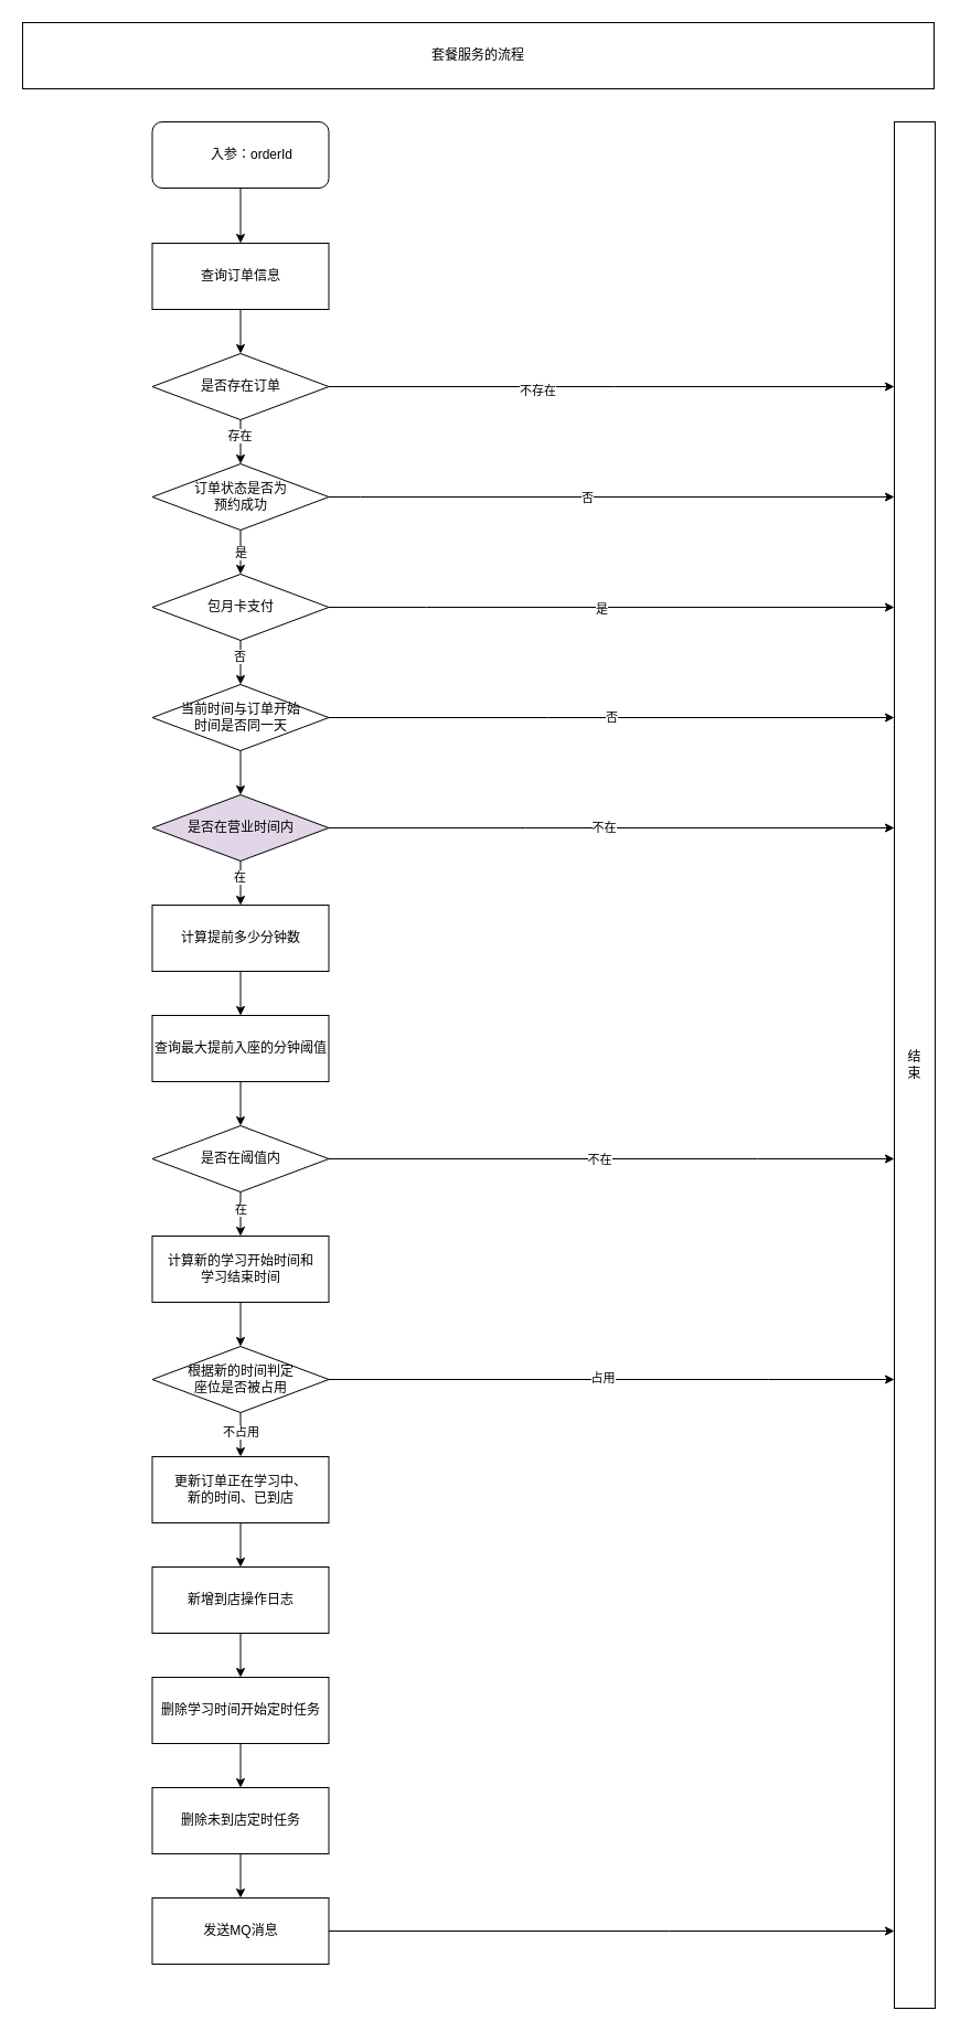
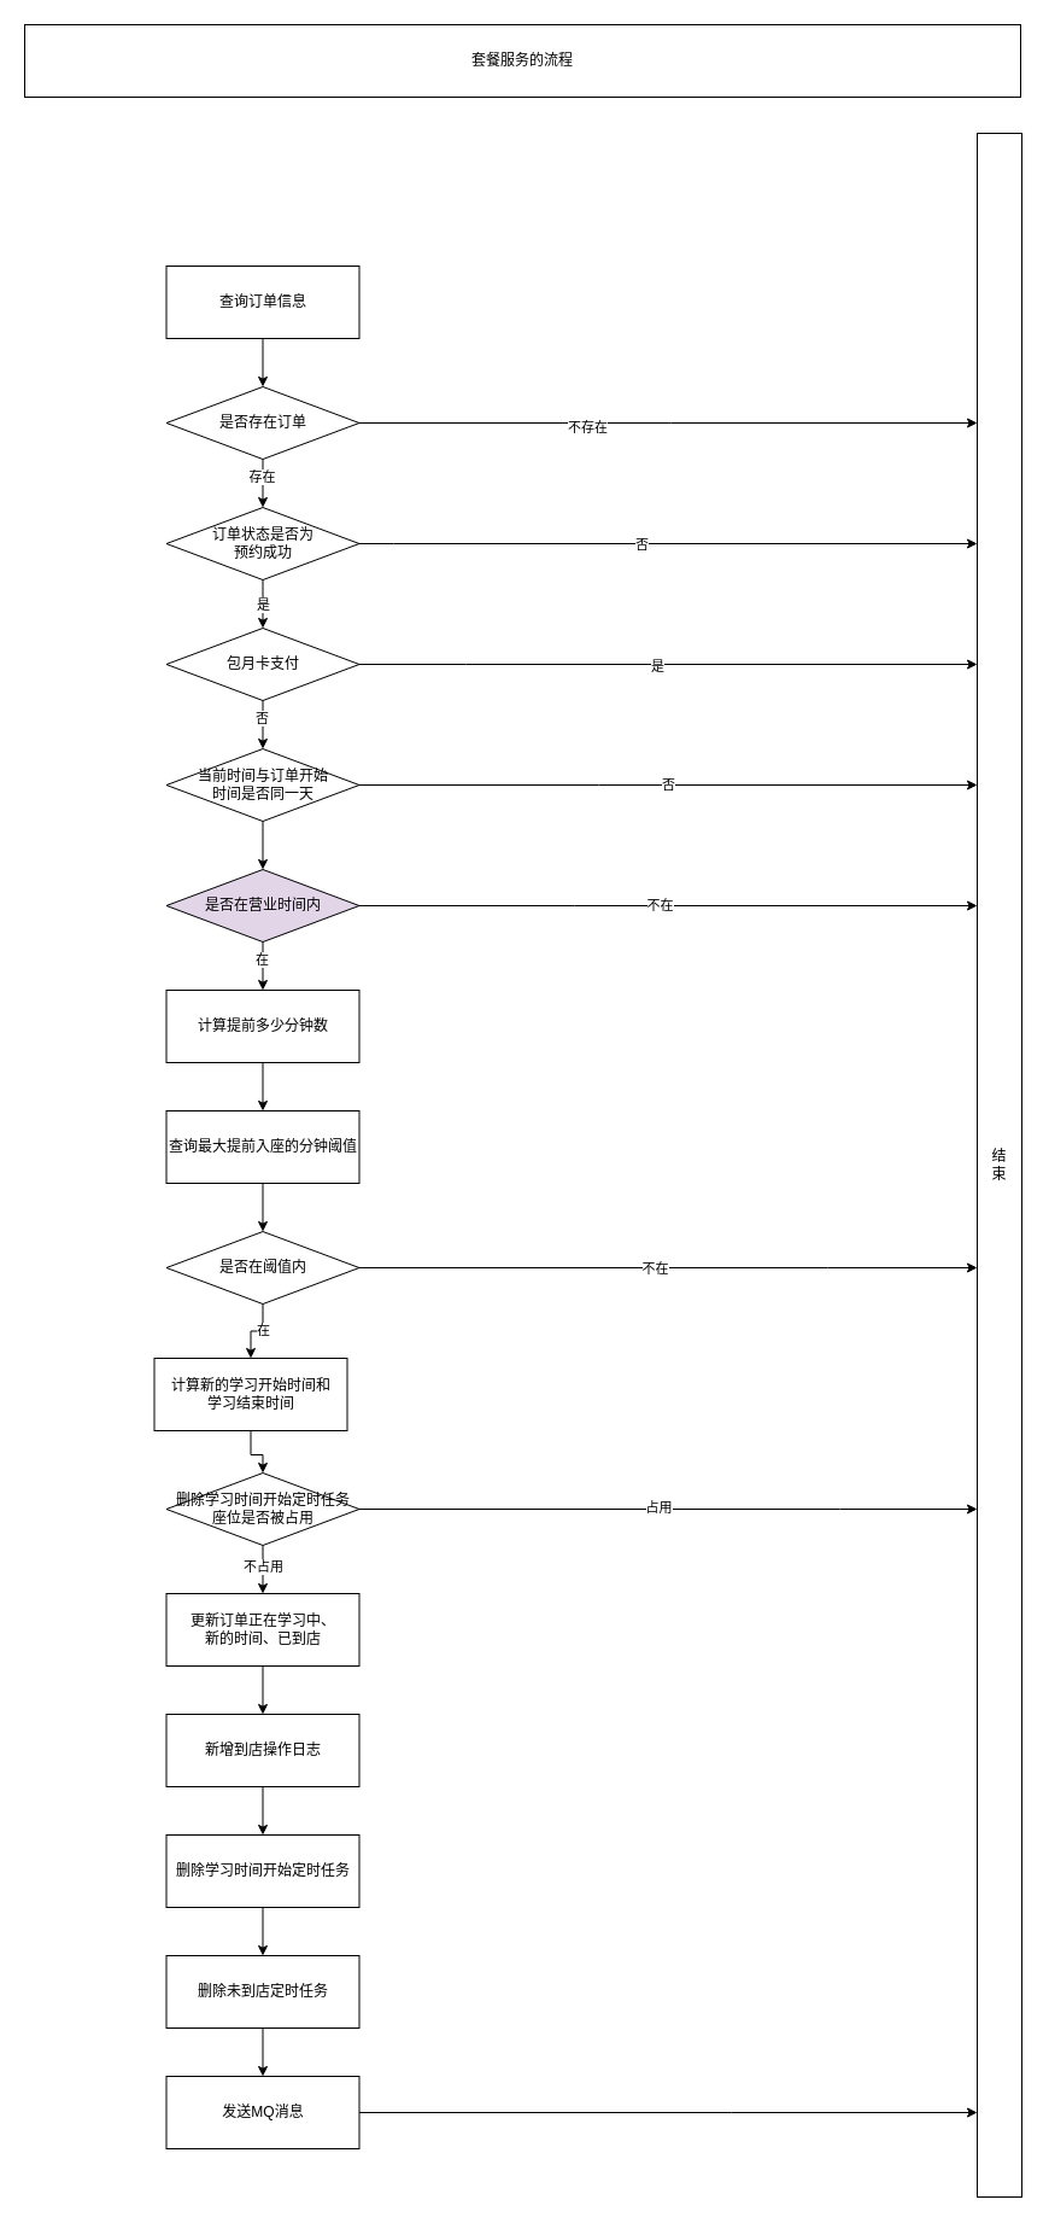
  <mxCell id="0" />
  <mxCell id="1" parent="0" />
  <mxCell id="2" value="套餐服务的流程" style="rounded=0;whiteSpace=wrap;html=1;" vertex="1" diagramName="Rectangle" diagramCategory="general" parent="1"><mxGeometry x="20" width="826" height="60" as="geometry" y="20" /></mxCell>
- <mxCell id="3" style="edgeStyle=orthogonalEdgeStyle;rounded=0;orthogonalLoop=1;jettySize=auto;html=1;entryX=0.5;entryY=0;entryDx=0;entryDy=0;" edge="1" parent="1" source="4" target="6"><mxGeometry relative="1" as="geometry"><mxPoint x="203.52" y="405" as="targetPoint" /></mxGeometry></mxCell>
- <mxCell id="4" value="&lt;span style=&quot;text-align: left;&quot;&gt;      入参：orderId&lt;/span&gt;" style="rounded=1;whiteSpace=wrap;html=1;" diagramCategory="general" diagramName="RoundedRectangle" vertex="1" parent="1"><mxGeometry x="137.5" y="110" width="160" height="60" as="geometry" /></mxCell>
  <mxCell id="5" value="" style="edgeStyle=orthogonalEdgeStyle;rounded=0;orthogonalLoop=1;jettySize=auto;html=1;exitX=0.5;exitY=1;exitDx=0;exitDy=0;entryX=0.5;entryY=0;entryDx=0;entryDy=0;" edge="1" parent="1" source="6" target="17"><mxGeometry relative="1" as="geometry"><mxPoint x="-36.48" y="575" as="targetPoint" /><mxPoint x="-22.48" y="245" as="sourcePoint" /></mxGeometry></mxCell>
  <mxCell id="6" value="查询订单信息" style="rounded=0;whiteSpace=wrap;html=1;" diagramCategory="general" diagramName="Rectangle" vertex="1" parent="1"><mxGeometry x="137.5" y="220" width="160" height="60" as="geometry" /></mxCell>
  <mxCell id="7" value="否" style="edgeStyle=orthogonalEdgeStyle;rounded=0;orthogonalLoop=1;jettySize=auto;html=1;exitX=1;exitY=0.5;exitDx=0;exitDy=0;" edge="1" parent="1" source="9" target="18"><mxGeometry relative="1" as="geometry"><mxPoint x="537.52" y="810" as="targetPoint" /><Array as="points"><mxPoint x="496" y="650" /><mxPoint x="496" y="650" /></Array></mxGeometry></mxCell>
  <mxCell id="8" style="edgeStyle=orthogonalEdgeStyle;rounded=0;orthogonalLoop=1;jettySize=auto;html=1;entryX=0.5;entryY=0;entryDx=0;entryDy=0;" edge="1" parent="1" source="9" target="28"><mxGeometry relative="1" as="geometry" /></mxCell>
  <mxCell id="9" value="当前时间与订单开始&lt;br /&gt;时间是否同一天" style="rhombus;whiteSpace=wrap;html=1;" diagramCategory="general" diagramName="Diamond" vertex="1" parent="1"><mxGeometry x="137.5" y="620" width="160" height="60" as="geometry" /></mxCell>
  <mxCell id="10" value="" style="edgeStyle=orthogonalEdgeStyle;rounded=0;orthogonalLoop=1;jettySize=auto;html=1;" edge="1" parent="1" source="12" target="9"><mxGeometry relative="1" as="geometry" /></mxCell>
  <mxCell id="11" value="否" style="edgeLabel;html=1;align=center;verticalAlign=middle;resizable=0;points=[];" connectable="0" vertex="1" parent="10"><mxGeometry x="-0.317" y="-1" relative="1" as="geometry"><mxPoint as="offset" /></mxGeometry></mxCell>
  <mxCell id="12" value="包月卡支付" style="rhombus;whiteSpace=wrap;html=1;" diagramCategory="general" diagramName="Diamond" vertex="1" parent="1"><mxGeometry x="137.5" y="520" width="160" height="60" as="geometry" /></mxCell>
  <mxCell id="13" style="edgeStyle=orthogonalEdgeStyle;rounded=0;orthogonalLoop=1;jettySize=auto;html=1;entryX=0.5;entryY=0;entryDx=0;entryDy=0;" edge="1" parent="1" source="17" target="23"><mxGeometry relative="1" as="geometry"><mxPoint x="217.52" y="410" as="targetPoint" /></mxGeometry></mxCell>
  <mxCell id="14" value="存在" style="edgeLabel;html=1;align=center;verticalAlign=middle;resizable=0;points=[];" connectable="0" vertex="1" parent="13"><mxGeometry x="-0.295" y="-1" relative="1" as="geometry"><mxPoint as="offset" /></mxGeometry></mxCell>
  <mxCell id="15" style="edgeStyle=orthogonalEdgeStyle;rounded=0;orthogonalLoop=1;jettySize=auto;html=1;exitX=1;exitY=0.5;exitDx=0;exitDy=0;" edge="1" parent="1" source="17" target="18"><mxGeometry relative="1" as="geometry"><Array as="points"><mxPoint x="556" y="350" /><mxPoint x="556" y="350" /></Array></mxGeometry></mxCell>
  <mxCell id="16" value="不存在" style="edgeLabel;html=1;align=center;verticalAlign=middle;resizable=0;points=[];" connectable="0" vertex="1" parent="15"><mxGeometry x="-0.262" y="-3" relative="1" as="geometry"><mxPoint as="offset" /></mxGeometry></mxCell>
  <mxCell id="17" value="是否存在订单" style="rhombus;whiteSpace=wrap;html=1;" diagramCategory="general" diagramName="Diamond" vertex="1" parent="1"><mxGeometry x="137.5" y="320" width="160" height="60" as="geometry" /></mxCell>
  <mxCell id="18" value="结&lt;br /&gt;束" style="rounded=0;whiteSpace=wrap;html=1;" diagramCategory="general" diagramName="Rectangle" vertex="1" parent="1"><mxGeometry x="810.02" y="110" width="37" height="1710" as="geometry" /></mxCell>
  <mxCell id="19" style="edgeStyle=orthogonalEdgeStyle;rounded=0;orthogonalLoop=1;jettySize=auto;html=1;exitX=1;exitY=0.5;exitDx=0;exitDy=0;" edge="1" parent="1" source="23" target="18"><mxGeometry relative="1" as="geometry"><Array as="points"><mxPoint x="326" y="450" /><mxPoint x="326" y="450" /></Array></mxGeometry></mxCell>
  <mxCell id="20" value="否" style="edgeLabel;html=1;align=center;verticalAlign=middle;resizable=0;points=[];" connectable="0" vertex="1" parent="19"><mxGeometry x="-0.088" relative="1" as="geometry"><mxPoint as="offset" /></mxGeometry></mxCell>
  <mxCell id="21" style="edgeStyle=orthogonalEdgeStyle;rounded=0;orthogonalLoop=1;jettySize=auto;html=1;entryX=0.5;entryY=0;entryDx=0;entryDy=0;" edge="1" parent="1" source="23" target="12"><mxGeometry relative="1" as="geometry" /></mxCell>
  <mxCell id="22" value="是" style="edgeLabel;html=1;align=center;verticalAlign=middle;resizable=0;points=[];" connectable="0" vertex="1" parent="21"><mxGeometry x="0.227" y="-1" relative="1" as="geometry"><mxPoint x="1" y="-4.45" as="offset" /></mxGeometry></mxCell>
  <mxCell id="23" value="订单状态是否为&lt;br /&gt;预约成功" style="rhombus;whiteSpace=wrap;html=1;" diagramCategory="general" diagramName="Diamond" vertex="1" parent="1"><mxGeometry x="137.5" y="420" width="160" height="60" as="geometry" /></mxCell>
  <mxCell id="24" style="edgeStyle=orthogonalEdgeStyle;rounded=0;orthogonalLoop=1;jettySize=auto;html=1;" edge="1" parent="1" source="28" target="18"><mxGeometry relative="1" as="geometry"><mxPoint x="458.02" y="940" as="targetPoint" /><Array as="points"><mxPoint x="476" y="750" /><mxPoint x="476" y="750" /></Array></mxGeometry></mxCell>
  <mxCell id="25" value="不在" style="edgeLabel;html=1;align=center;verticalAlign=middle;resizable=0;points=[];" vertex="1" connectable="0" parent="24"><mxGeometry x="-0.029" y="1" relative="1" as="geometry"><mxPoint as="offset" /></mxGeometry></mxCell>
  <mxCell id="26" value="" style="edgeStyle=orthogonalEdgeStyle;rounded=0;orthogonalLoop=1;jettySize=auto;html=1;" edge="1" parent="1" source="28" target="49"><mxGeometry relative="1" as="geometry"><mxPoint x="217.5" y="820" as="targetPoint" /></mxGeometry></mxCell>
  <mxCell id="27" value="在" style="edgeLabel;html=1;align=center;verticalAlign=middle;resizable=0;points=[];" vertex="1" connectable="0" parent="26"><mxGeometry x="-0.298" y="-1" relative="1" as="geometry"><mxPoint as="offset" /></mxGeometry></mxCell>
  <mxCell id="28" value="是否在营业时间内" style="rhombus;whiteSpace=wrap;html=1;fillColor=#e1d5e7;" diagramCategory="general" diagramName="Diamond" vertex="1" parent="1"><mxGeometry x="137.5" y="720" width="160" height="60" as="geometry" /></mxCell>
  <mxCell id="29" style="edgeStyle=orthogonalEdgeStyle;rounded=0;orthogonalLoop=1;jettySize=auto;html=1;" edge="1" parent="1" source="12" target="18"><mxGeometry relative="1" as="geometry"><mxPoint x="179.89" y="595.049" as="sourcePoint" /><mxPoint x="456.42" y="595" as="targetPoint" /><Array as="points"><mxPoint x="386" y="550" /><mxPoint x="386" y="550" /></Array></mxGeometry></mxCell>
  <mxCell id="30" value="是" style="edgeLabel;html=1;align=center;verticalAlign=middle;resizable=0;points=[];" connectable="0" vertex="1" parent="29"><mxGeometry x="-0.038" y="-1" relative="1" as="geometry"><mxPoint as="offset" /></mxGeometry></mxCell>
  <mxCell id="31" style="edgeStyle=orthogonalEdgeStyle;rounded=0;orthogonalLoop=1;jettySize=auto;html=1;" edge="1" parent="1" source="32" target="37"><mxGeometry relative="1" as="geometry" /></mxCell>
- <mxCell id="32" value="&lt;span style&gt;计算新的学习开始时间和&lt;br /&gt;学习结束时间&lt;br /&gt;&lt;/span&gt;" style="rounded=0;whiteSpace=wrap;html=1;" diagramCategory="general" diagramName="Rectangle" vertex="1" parent="1"><mxGeometry x="137.5" y="1120" width="160" height="60" as="geometry" /></mxCell>
+ <mxCell id="32" value="&lt;span style&gt;计算新的学习开始时间和&lt;br /&gt;学习结束时间&lt;br /&gt;&lt;/span&gt;" style="rounded=0;whiteSpace=wrap;html=1;" diagramCategory="general" diagramName="Rectangle" vertex="1" parent="1"><mxGeometry x="127.5" y="1125" width="160" height="60" as="geometry" /></mxCell>
  <mxCell id="33" style="edgeStyle=orthogonalEdgeStyle;rounded=0;orthogonalLoop=1;jettySize=auto;html=1;" edge="1" parent="1" source="37" target="39"><mxGeometry relative="1" as="geometry" /></mxCell>
  <mxCell id="34" value="不占用" style="edgeLabel;html=1;align=center;verticalAlign=middle;resizable=0;points=[];" connectable="0" vertex="1" parent="33"><mxGeometry x="-0.157" relative="1" as="geometry"><mxPoint as="offset" /></mxGeometry></mxCell>
  <mxCell id="35" style="edgeStyle=orthogonalEdgeStyle;rounded=0;orthogonalLoop=1;jettySize=auto;html=1;" edge="1" parent="1" source="37" target="18"><mxGeometry relative="1" as="geometry"><Array as="points"><mxPoint x="696" y="1250" /><mxPoint x="696" y="1250" /></Array></mxGeometry></mxCell>
  <mxCell id="36" value="占用" style="edgeLabel;html=1;align=center;verticalAlign=middle;resizable=0;points=[];" vertex="1" connectable="0" parent="35"><mxGeometry x="-0.032" y="2" relative="1" as="geometry"><mxPoint as="offset" /></mxGeometry></mxCell>
- <mxCell id="37" value="根据新的时间判定&lt;br /&gt;座位是否被占用" style="rhombus;whiteSpace=wrap;html=1;" diagramCategory="general" diagramName="Diamond" vertex="1" parent="1"><mxGeometry x="137.5" y="1220" width="160" height="60" as="geometry" /></mxCell>
+ <mxCell id="37" value="删除学习时间开始定时任务&lt;br /&gt;座位是否被占用" style="rhombus;whiteSpace=wrap;html=1;" diagramCategory="general" diagramName="Diamond" vertex="1" parent="1"><mxGeometry x="137.5" y="1220" width="160" height="60" as="geometry" /></mxCell>
  <mxCell id="38" style="edgeStyle=orthogonalEdgeStyle;rounded=0;orthogonalLoop=1;jettySize=auto;html=1;entryX=0.5;entryY=0;entryDx=0;entryDy=0;" edge="1" parent="1" source="39" target="41"><mxGeometry relative="1" as="geometry" /></mxCell>
  <mxCell id="39" value="&lt;span style&gt;更新订单正在学习中、&lt;br /&gt;新的时间、已到店&lt;br /&gt;&lt;/span&gt;" style="rounded=0;whiteSpace=wrap;html=1;" diagramCategory="general" diagramName="Rectangle" vertex="1" parent="1"><mxGeometry x="137.5" y="1320" width="160" height="60" as="geometry" /></mxCell>
  <mxCell id="40" style="edgeStyle=orthogonalEdgeStyle;rounded=0;orthogonalLoop=1;jettySize=auto;html=1;entryX=0.5;entryY=0;entryDx=0;entryDy=0;" edge="1" parent="1" source="41" target="46"><mxGeometry relative="1" as="geometry"><mxPoint x="217.52" y="1610" as="targetPoint" /></mxGeometry></mxCell>
  <mxCell id="41" value="新增到店操作日志" style="rounded=0;whiteSpace=wrap;html=1;" diagramCategory="general" diagramName="Rectangle" vertex="1" parent="1"><mxGeometry x="137.5" y="1420" width="160" height="60" as="geometry" /></mxCell>
  <mxCell id="42" value="" style="edgeStyle=orthogonalEdgeStyle;rounded=0;orthogonalLoop=1;jettySize=auto;html=1;exitX=0.5;exitY=1;exitDx=0;exitDy=0;" edge="1" parent="1" source="47" target="44"><mxGeometry relative="1" as="geometry"><mxPoint x="217.52" y="2170" as="sourcePoint" /></mxGeometry></mxCell>
  <mxCell id="43" style="edgeStyle=orthogonalEdgeStyle;rounded=0;orthogonalLoop=1;jettySize=auto;html=1;" edge="1" parent="1" source="44" target="18"><mxGeometry relative="1" as="geometry"><Array as="points"><mxPoint x="606" y="1750" /><mxPoint x="606" y="1750" /></Array></mxGeometry></mxCell>
  <mxCell id="44" value="发送MQ消息" style="rounded=0;whiteSpace=wrap;html=1;" diagramCategory="general" diagramName="Rectangle" vertex="1" parent="1"><mxGeometry x="137.5" y="1720" width="160" height="60" as="geometry" /></mxCell>
  <mxCell id="45" style="edgeStyle=orthogonalEdgeStyle;rounded=0;orthogonalLoop=1;jettySize=auto;html=1;entryX=0.5;entryY=0;entryDx=0;entryDy=0;" edge="1" parent="1" source="46" target="47"><mxGeometry relative="1" as="geometry" /></mxCell>
  <mxCell id="46" value="删除学习时间开始定时任务" style="rounded=0;whiteSpace=wrap;html=1;" diagramCategory="general" diagramName="Rectangle" vertex="1" parent="1"><mxGeometry x="137.5" y="1520" width="160" height="60" as="geometry" /></mxCell>
  <mxCell id="47" value="删除未到店定时任务" style="rounded=0;whiteSpace=wrap;html=1;" diagramCategory="general" diagramName="Rectangle" vertex="1" parent="1"><mxGeometry x="137.5" y="1620" width="160" height="60" as="geometry" /></mxCell>
  <mxCell id="48" value="" style="edgeStyle=orthogonalEdgeStyle;rounded=0;orthogonalLoop=1;jettySize=auto;html=1;" edge="1" parent="1" source="49" target="51"><mxGeometry relative="1" as="geometry" /></mxCell>
  <mxCell id="49" value="&lt;span style&gt;计算提前多少分钟数&lt;/span&gt;" style="rounded=0;whiteSpace=wrap;html=1;" diagramCategory="general" diagramName="Rectangle" vertex="1" parent="1"><mxGeometry x="137.5" y="820" width="160" height="60" as="geometry" /></mxCell>
  <mxCell id="50" style="edgeStyle=orthogonalEdgeStyle;rounded=0;orthogonalLoop=1;jettySize=auto;html=1;entryX=0.5;entryY=0;entryDx=0;entryDy=0;" edge="1" parent="1" source="51" target="56"><mxGeometry relative="1" as="geometry" /></mxCell>
  <mxCell id="51" value="&lt;span style&gt;查询最大提前入座的分钟阈值&lt;/span&gt;" style="rounded=0;whiteSpace=wrap;html=1;comic=0;" diagramCategory="general" diagramName="Rectangle" vertex="1" parent="1"><mxGeometry x="137.5" y="920" width="160" height="60" as="geometry" /></mxCell>
  <mxCell id="52" style="edgeStyle=orthogonalEdgeStyle;rounded=0;orthogonalLoop=1;jettySize=auto;html=1;" edge="1" parent="1" source="56" target="18"><mxGeometry relative="1" as="geometry"><Array as="points"><mxPoint x="686" y="1050" /><mxPoint x="686" y="1050" /></Array></mxGeometry></mxCell>
  <mxCell id="53" value="不在" style="edgeLabel;html=1;align=center;verticalAlign=middle;resizable=0;points=[];" vertex="1" connectable="0" parent="52"><mxGeometry x="0.516" y="143" relative="1" as="geometry"><mxPoint x="-143" y="143" as="offset" /></mxGeometry></mxCell>
  <mxCell id="54" style="edgeStyle=orthogonalEdgeStyle;rounded=0;orthogonalLoop=1;jettySize=auto;html=1;" edge="1" parent="1" source="56" target="32"><mxGeometry relative="1" as="geometry" /></mxCell>
  <mxCell id="55" value="在" style="edgeLabel;html=1;align=center;verticalAlign=middle;resizable=0;points=[];" vertex="1" connectable="0" parent="54"><mxGeometry x="-0.234" relative="1" as="geometry"><mxPoint as="offset" /></mxGeometry></mxCell>
  <mxCell id="56" value="是否在阈值内" style="rhombus;whiteSpace=wrap;html=1;" diagramCategory="general" diagramName="Diamond" vertex="1" parent="1"><mxGeometry x="137.5" y="1020" width="160" height="60" as="geometry" /></mxCell>
